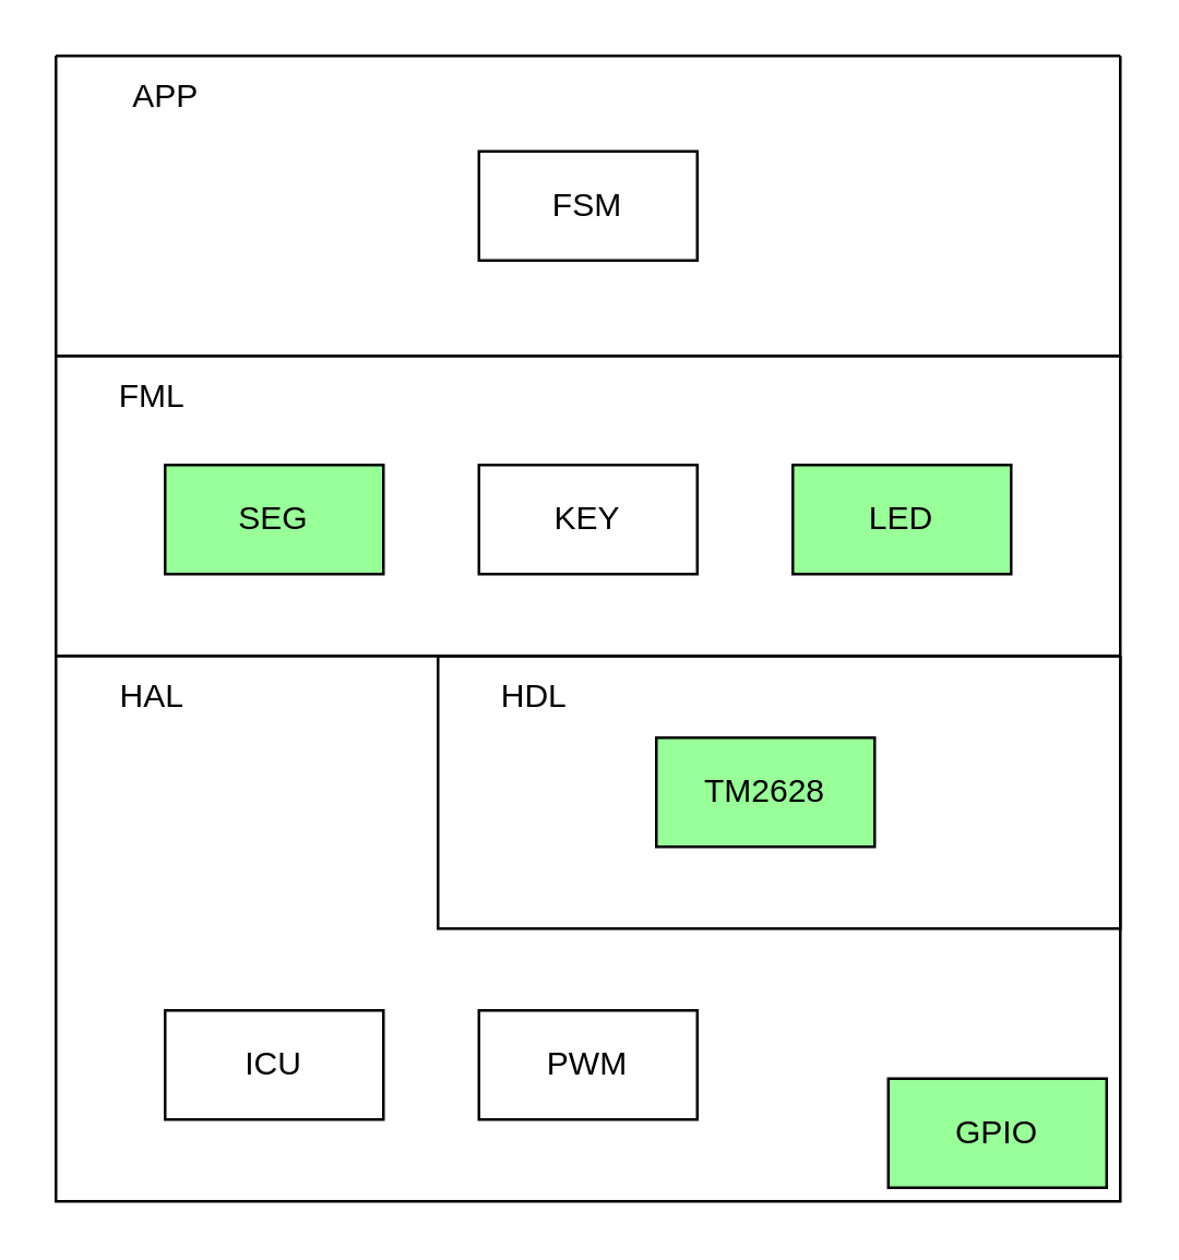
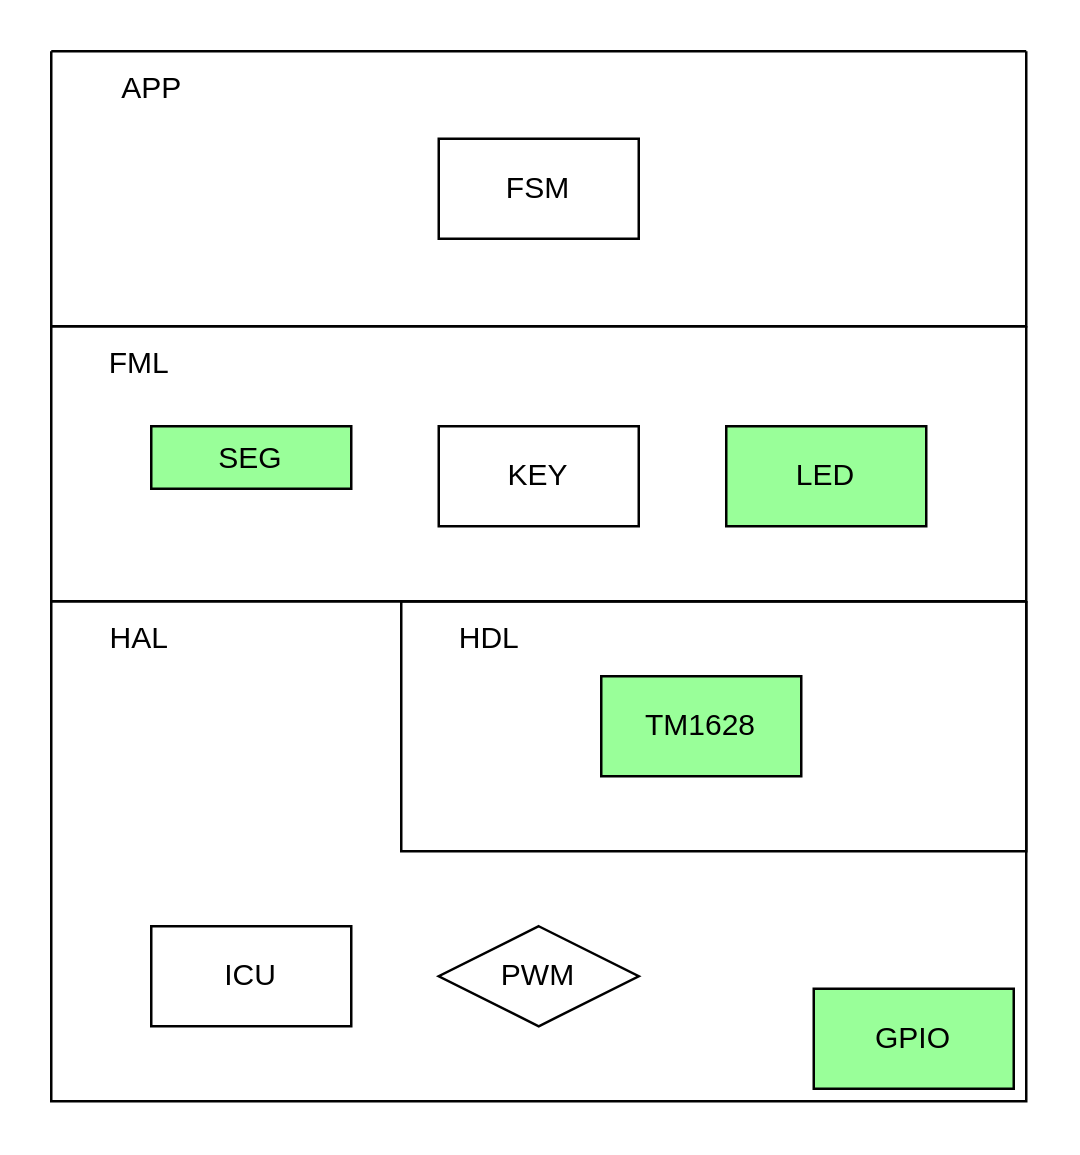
  <mxCell id="0" />
  <mxCell id="1" parent="0" />
  <mxCell id="2" value="" style="swimlane;startSize=0;fillColor=#66B2FF;" parent="1" vertex="1"><mxGeometry x="20" y="240" width="390" height="200" as="geometry"><mxRectangle x="200" y="320" width="50" height="40" as="alternateBounds" /></mxGeometry></mxCell>
  <mxCell id="3" value="" style="swimlane;startSize=0;" parent="2" vertex="1"><mxGeometry x="140" width="250" height="100" as="geometry"><mxRectangle x="90" width="50" height="40" as="alternateBounds" /></mxGeometry></mxCell>
  <mxCell id="4" value="HDL" style="text;html=1;align=center;verticalAlign=middle;resizable=0;points=[];autosize=1;strokeColor=none;fillColor=none;" parent="3" vertex="1"><mxGeometry x="10" width="50" height="30" as="geometry" /></mxCell>
- <mxCell id="5" value="TM2628" style="rounded=0;whiteSpace=wrap;html=1;fillColor=#99FF99;" parent="3" vertex="1"><mxGeometry x="80" y="30" width="80" height="40" as="geometry" /></mxCell>
+ <mxCell id="5" value="TM1628" style="rounded=0;whiteSpace=wrap;html=1;fillColor=#99FF99;" parent="3" vertex="1"><mxGeometry x="80" y="30" width="80" height="40" as="geometry" /></mxCell>
  <mxCell id="6" value="HAL" style="text;html=1;align=center;verticalAlign=middle;resizable=0;points=[];autosize=1;strokeColor=none;fillColor=none;" parent="2" vertex="1"><mxGeometry x="10" width="50" height="30" as="geometry" /></mxCell>
  <mxCell id="7" value="GPIO" style="rounded=0;whiteSpace=wrap;html=1;fillColor=#99FF99;" parent="2" vertex="1"><mxGeometry x="305" y="155" width="80" height="40" as="geometry" /></mxCell>
- <mxCell id="8" value="PWM" style="rounded=0;whiteSpace=wrap;html=1;" parent="2" vertex="1"><mxGeometry x="155" y="130" width="80" height="40" as="geometry" /></mxCell>
+ <mxCell id="8" value="PWM" style="rhombus;whiteSpace=wrap;html=1;" parent="2" vertex="1"><mxGeometry x="155" y="130" width="80" height="40" as="geometry" /></mxCell>
  <mxCell id="9" value="ICU" style="rounded=0;whiteSpace=wrap;html=1;" parent="2" vertex="1"><mxGeometry x="40" y="130" width="80" height="40" as="geometry" /></mxCell>
  <mxCell id="10" value="" style="swimlane;startSize=0;" parent="1" vertex="1"><mxGeometry x="20" y="130" width="390" height="110" as="geometry"><mxRectangle x="200" y="210" width="50" height="40" as="alternateBounds" /></mxGeometry></mxCell>
  <mxCell id="11" value="FML" style="text;html=1;align=center;verticalAlign=middle;resizable=0;points=[];autosize=1;strokeColor=none;fillColor=none;" parent="10" vertex="1"><mxGeometry x="10" width="50" height="30" as="geometry" /></mxCell>
- <mxCell id="12" value="SEG" style="rounded=0;whiteSpace=wrap;html=1;fillColor=#99FF99;" parent="10" vertex="1"><mxGeometry x="40" y="40" width="80" height="40" as="geometry" /></mxCell>
+ <mxCell id="12" value="SEG" style="rounded=0;whiteSpace=wrap;html=1;fillColor=#99FF99;" parent="10" vertex="1"><mxGeometry x="40" y="40" width="80" height="25" as="geometry" /></mxCell>
  <mxCell id="13" value="KEY" style="rounded=0;whiteSpace=wrap;html=1;" parent="10" vertex="1"><mxGeometry x="155" y="40" width="80" height="40" as="geometry" /></mxCell>
  <mxCell id="14" value="LED" style="rounded=0;whiteSpace=wrap;html=1;fillColor=#99FF99;" parent="10" vertex="1"><mxGeometry x="270" y="40" width="80" height="40" as="geometry" /></mxCell>
  <mxCell id="15" value="" style="swimlane;startSize=0;" parent="1" vertex="1"><mxGeometry x="20" y="20" width="390" height="110" as="geometry" /></mxCell>
  <mxCell id="16" value="APP" style="text;html=1;align=center;verticalAlign=middle;resizable=0;points=[];autosize=1;strokeColor=none;fillColor=none;" parent="15" vertex="1"><mxGeometry x="15" width="50" height="30" as="geometry" /></mxCell>
  <mxCell id="17" value="FSM" style="rounded=0;whiteSpace=wrap;html=1;" parent="15" vertex="1"><mxGeometry x="155" y="35" width="80" height="40" as="geometry" /></mxCell>
